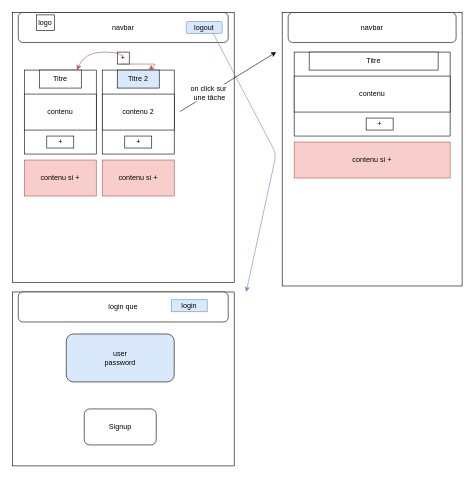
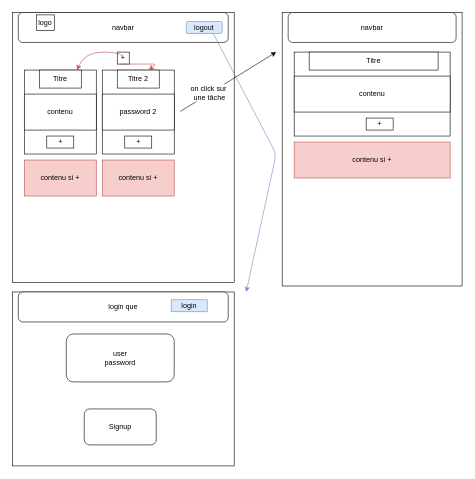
  <mxCell id="0" />
  <mxCell id="1" parent="0" />
  <mxCell id="2" value="" style="rounded=0;whiteSpace=wrap;html=1;" parent="1" vertex="1"><mxGeometry x="20" y="20" width="370" height="450" as="geometry" /></mxCell>
  <mxCell id="3" value="navbar" style="rounded=1;whiteSpace=wrap;html=1;" parent="1" vertex="1"><mxGeometry x="30" y="20" width="350" height="50" as="geometry" /></mxCell>
  <mxCell id="4" value="logout" style="whiteSpace=wrap;html=1;fillColor=#dae8fc;strokeColor=#6c8ebf;rounded=1;" parent="1" vertex="1"><mxGeometry x="310" y="35" width="60" height="20" as="geometry" /></mxCell>
  <mxCell id="5" value="logo" style="rounded=0;whiteSpace=wrap;html=1;" parent="1" vertex="1"><mxGeometry x="60" y="24" width="30" height="26" as="geometry" /></mxCell>
  <mxCell id="6" value="+" style="rounded=0;whiteSpace=wrap;html=1;" parent="1" vertex="1"><mxGeometry x="195" y="86" width="20" height="20" as="geometry" /></mxCell>
  <mxCell id="7" value="" style="rounded=0;whiteSpace=wrap;html=1;" parent="1" vertex="1"><mxGeometry x="40" y="116" width="120" height="140" as="geometry" /></mxCell>
  <mxCell id="8" value="" style="curved=1;endArrow=classic;html=1;fillColor=#f8cecc;strokeColor=#b85450;" parent="1" target="7" edge="1"><mxGeometry width="50" height="50" relative="1" as="geometry"><mxPoint x="205" y="96" as="sourcePoint" /><mxPoint x="70" y="486" as="targetPoint" /><Array as="points"><mxPoint x="205" y="96" /><mxPoint x="205" y="86" /><mxPoint x="140" y="86" /></Array></mxGeometry></mxCell>
  <mxCell id="9" value="Titre" style="rounded=0;whiteSpace=wrap;html=1;" parent="1" vertex="1"><mxGeometry x="65" y="116" width="70" height="30" as="geometry" /></mxCell>
  <mxCell id="10" value="contenu" style="rounded=0;whiteSpace=wrap;html=1;" parent="1" vertex="1"><mxGeometry x="40" y="156" width="120" height="60" as="geometry" /></mxCell>
  <mxCell id="11" value="+" style="rounded=0;whiteSpace=wrap;html=1;" parent="1" vertex="1"><mxGeometry x="77.5" y="226" width="45" height="20" as="geometry" /></mxCell>
  <mxCell id="12" value="contenu si +" style="rounded=0;whiteSpace=wrap;html=1;fillColor=#f8cecc;strokeColor=#b85450;" parent="1" vertex="1"><mxGeometry x="40" y="266" width="120" height="60" as="geometry" /></mxCell>
  <mxCell id="13" value="" style="rounded=0;whiteSpace=wrap;html=1;" parent="1" vertex="1"><mxGeometry x="170" y="116" width="120" height="140" as="geometry" /></mxCell>
- <mxCell id="14" value="Titre 2" style="rounded=0;whiteSpace=wrap;html=1;fillColor=#dae8fc;" parent="1" vertex="1"><mxGeometry x="195" y="116" width="70" height="30" as="geometry" /></mxCell>
- <mxCell id="15" value="contenu 2" style="rounded=0;whiteSpace=wrap;html=1;" parent="1" vertex="1"><mxGeometry x="170" y="156" width="120" height="60" as="geometry" /></mxCell>
+ <mxCell id="14" value="Titre 2" style="rounded=0;whiteSpace=wrap;html=1;" parent="1" vertex="1"><mxGeometry x="195" y="116" width="70" height="30" as="geometry" /></mxCell>
+ <mxCell id="15" value="password 2" style="rounded=0;whiteSpace=wrap;html=1;" parent="1" vertex="1"><mxGeometry x="170" y="156" width="120" height="60" as="geometry" /></mxCell>
  <mxCell id="16" value="+" style="rounded=0;whiteSpace=wrap;html=1;" parent="1" vertex="1"><mxGeometry x="207.5" y="226" width="45" height="20" as="geometry" /></mxCell>
  <mxCell id="17" value="contenu si +" style="rounded=0;whiteSpace=wrap;html=1;fillColor=#f8cecc;strokeColor=#b85450;" parent="1" vertex="1"><mxGeometry x="170" y="266" width="120" height="60" as="geometry" /></mxCell>
  <mxCell id="18" value="" style="endArrow=classic;html=1;exitX=0.25;exitY=1;exitDx=0;exitDy=0;entryX=0.75;entryY=0;entryDx=0;entryDy=0;fillColor=#f8cecc;strokeColor=#b85450;" parent="1" source="6" target="14" edge="1"><mxGeometry width="50" height="50" relative="1" as="geometry"><mxPoint x="20" y="546" as="sourcePoint" /><mxPoint x="170" y="536" as="targetPoint" /><Array as="points"><mxPoint x="240" y="106" /><mxPoint x="260" y="106" /></Array></mxGeometry></mxCell>
  <mxCell id="19" value="" style="endArrow=classic;html=1;exitX=0.75;exitY=1;exitDx=0;exitDy=0;fillColor=#dae8fc;strokeColor=#6c8ebf;" parent="1" source="4" edge="1"><mxGeometry width="50" height="50" relative="1" as="geometry"><mxPoint x="370" y="96" as="sourcePoint" /><mxPoint x="410" y="486" as="targetPoint" /><Array as="points"><mxPoint x="460" y="256" /></Array></mxGeometry></mxCell>
  <mxCell id="20" value="" style="rounded=0;whiteSpace=wrap;html=1;" parent="1" vertex="1"><mxGeometry x="20" y="486" width="370" height="290" as="geometry" /></mxCell>
  <mxCell id="21" value="login que" style="rounded=1;whiteSpace=wrap;html=1;" parent="1" vertex="1"><mxGeometry x="30" y="486" width="350" height="50" as="geometry" /></mxCell>
  <mxCell id="22" value="login" style="rounded=0;whiteSpace=wrap;html=1;fillColor=#dae8fc;strokeColor=#6c8ebf;" parent="1" vertex="1"><mxGeometry x="285" y="499" width="60" height="20" as="geometry" /></mxCell>
- <mxCell id="23" value="user&lt;br&gt;password" style="rounded=1;whiteSpace=wrap;html=1;fillColor=#dae8fc;" parent="1" vertex="1"><mxGeometry x="110" y="556" width="180" height="80" as="geometry" /></mxCell>
+ <mxCell id="23" value="user&lt;br&gt;password" style="rounded=1;whiteSpace=wrap;html=1;" parent="1" vertex="1"><mxGeometry x="110" y="556" width="180" height="80" as="geometry" /></mxCell>
  <mxCell id="24" value="Signup" style="rounded=1;whiteSpace=wrap;html=1;" parent="1" vertex="1"><mxGeometry x="140" y="681" width="120" height="60" as="geometry" /></mxCell>
  <mxCell id="25" value="" style="rounded=0;whiteSpace=wrap;html=1;" parent="1" vertex="1"><mxGeometry x="470" y="20" width="300" height="456" as="geometry" /></mxCell>
  <mxCell id="26" value="" style="endArrow=classic;html=1;" parent="1" edge="1"><mxGeometry width="50" height="50" relative="1" as="geometry"><mxPoint x="300" y="185" as="sourcePoint" /><mxPoint x="460" y="86" as="targetPoint" /></mxGeometry></mxCell>
  <mxCell id="27" value="on click sur&lt;br&gt;&amp;nbsp;une tâche" style="text;html=1;resizable=0;points=[];align=center;verticalAlign=middle;labelBackgroundColor=#ffffff;" parent="26" vertex="1" connectable="0"><mxGeometry x="-0.402" y="2" relative="1" as="geometry"><mxPoint as="offset" /></mxGeometry></mxCell>
  <mxCell id="28" value="navbar" style="rounded=1;whiteSpace=wrap;html=1;" parent="1" vertex="1"><mxGeometry x="480" y="20" width="280" height="50" as="geometry" /></mxCell>
  <mxCell id="29" value="" style="rounded=0;whiteSpace=wrap;html=1;" parent="1" vertex="1"><mxGeometry x="490" y="86" width="260" height="140" as="geometry" /></mxCell>
  <mxCell id="30" value="Titre" style="rounded=0;whiteSpace=wrap;html=1;" parent="1" vertex="1"><mxGeometry x="515" y="86" width="215" height="30" as="geometry" /></mxCell>
  <mxCell id="31" value="contenu" style="rounded=0;whiteSpace=wrap;html=1;" parent="1" vertex="1"><mxGeometry x="490" y="126" width="260" height="60" as="geometry" /></mxCell>
  <mxCell id="32" value="+" style="rounded=0;whiteSpace=wrap;html=1;" parent="1" vertex="1"><mxGeometry x="610" y="196" width="45" height="20" as="geometry" /></mxCell>
  <mxCell id="33" value="contenu si +" style="rounded=0;whiteSpace=wrap;html=1;fillColor=#f8cecc;strokeColor=#b85450;" parent="1" vertex="1"><mxGeometry x="490" y="236" width="260" height="60" as="geometry" /></mxCell>
